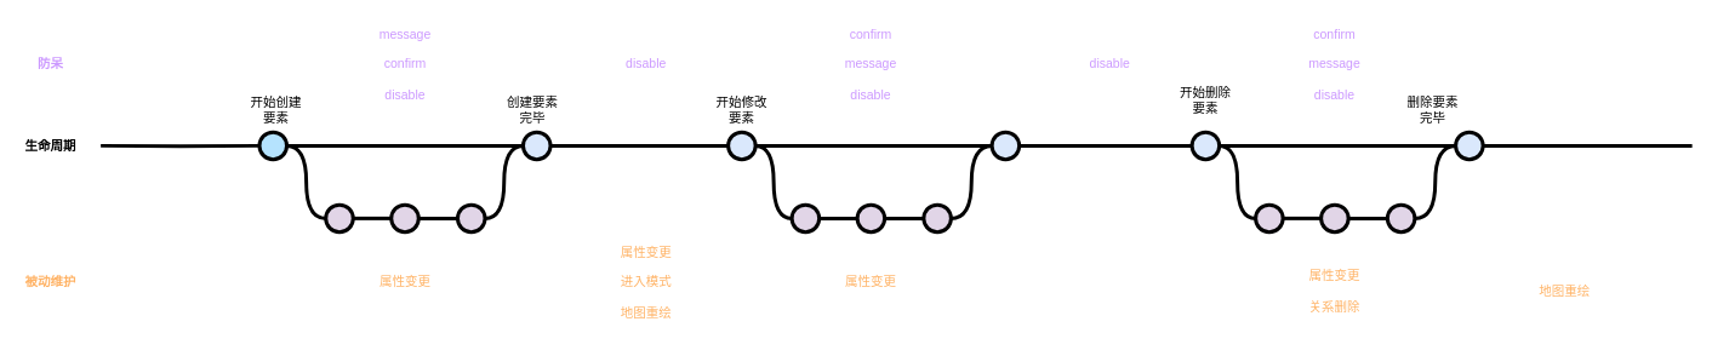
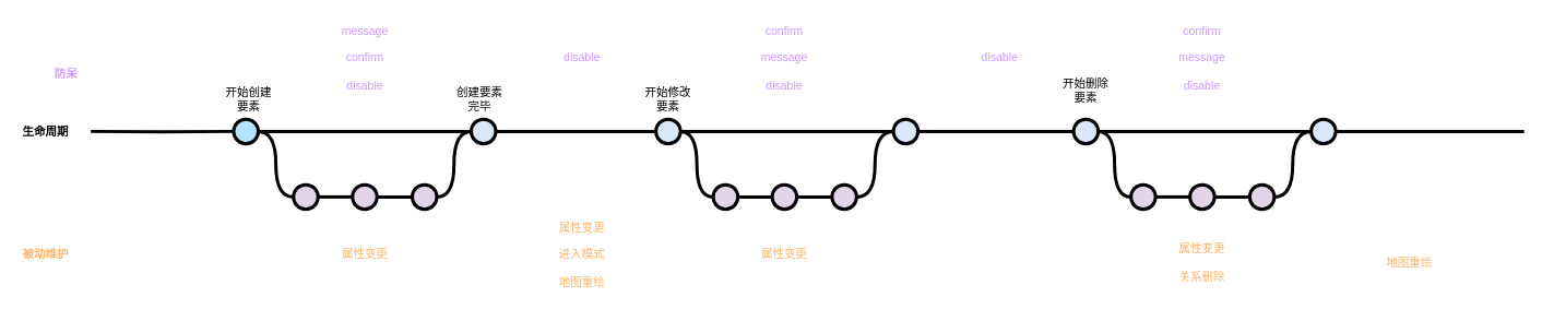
  <mxCell id="0" />
  <mxCell id="1" parent="0" />
  <mxCell id="2" value="" style="edgeStyle=orthogonalEdgeStyle;rounded=0;html=1;jettySize=auto;orthogonalLoop=1;plain-blue;endArrow=none;endFill=0;strokeWidth=4;strokeColor=#000000;" parent="1" source="4" target="6" edge="1"><mxGeometry x="304.5" y="180" as="geometry" /></mxCell>
  <mxCell id="3" style="edgeStyle=orthogonalEdgeStyle;curved=1;rounded=0;html=1;exitX=1;exitY=0.5;exitPerimeter=0;entryX=0;entryY=0.5;entryPerimeter=0;endArrow=none;endFill=0;jettySize=auto;orthogonalLoop=1;strokeWidth=4;fontSize=15;" parent="1" source="4" target="14" edge="1"><mxGeometry relative="1" as="geometry" /></mxCell>
  <mxCell id="4" value="" style="verticalLabelPosition=bottom;verticalAlign=top;html=1;strokeWidth=4;shape=mxgraph.flowchart.on-page_reference;plain-blue;gradientColor=none;fillColor=#B5E3Fe;strokeColor=#000000;" parent="1" vertex="1"><mxGeometry x="284.5" y="145" width="30" height="30" as="geometry" /></mxCell>
  <mxCell id="5" value="" style="edgeStyle=orthogonalEdgeStyle;curved=1;rounded=0;orthogonalLoop=1;jettySize=auto;html=1;endArrow=none;endFill=0;strokeWidth=4;fontFamily=Courier New;fontSize=16;" parent="1" source="6" target="8" edge="1"><mxGeometry relative="1" as="geometry" /></mxCell>
  <mxCell id="6" value="" style="verticalLabelPosition=bottom;verticalAlign=top;html=1;strokeWidth=4;shape=mxgraph.flowchart.on-page_reference;plain-blue;gradientColor=none;strokeColor=#000000;" parent="1" vertex="1"><mxGeometry x="574.5" y="145" width="30" height="30" as="geometry" /></mxCell>
  <mxCell id="7" value="" style="edgeStyle=orthogonalEdgeStyle;curved=1;rounded=0;orthogonalLoop=1;jettySize=auto;html=1;endArrow=none;endFill=0;strokeWidth=4;fontFamily=Courier New;fontSize=16;entryX=0;entryY=0.5;entryDx=0;entryDy=0;entryPerimeter=0;" parent="1" source="8" target="24" edge="1"><mxGeometry relative="1" as="geometry"><mxPoint x="946.75" y="240" as="targetPoint" /></mxGeometry></mxCell>
  <mxCell id="8" value="" style="verticalLabelPosition=bottom;verticalAlign=top;html=1;strokeWidth=4;shape=mxgraph.flowchart.on-page_reference;plain-blue;gradientColor=none;strokeColor=#000000;" parent="1" vertex="1"><mxGeometry x="800" y="145" width="30" height="30" as="geometry" /></mxCell>
  <mxCell id="9" value="" style="edgeStyle=orthogonalEdgeStyle;curved=1;rounded=0;orthogonalLoop=1;jettySize=auto;html=1;endArrow=none;endFill=0;strokeWidth=4;fontFamily=Courier New;fontSize=16;exitX=1;exitY=0.5;exitDx=0;exitDy=0;exitPerimeter=0;" parent="1" source="8" target="10" edge="1"><mxGeometry relative="1" as="geometry"><mxPoint x="1020" y="160" as="sourcePoint" /></mxGeometry></mxCell>
  <mxCell id="10" value="" style="verticalLabelPosition=bottom;verticalAlign=top;html=1;strokeWidth=4;shape=mxgraph.flowchart.on-page_reference;plain-blue;gradientColor=none;strokeColor=#000000;" parent="1" vertex="1"><mxGeometry x="1090" y="145" width="30" height="30" as="geometry" /></mxCell>
  <mxCell id="11" value="" style="edgeStyle=orthogonalEdgeStyle;rounded=0;html=1;jettySize=auto;orthogonalLoop=1;strokeWidth=4;endArrow=none;endFill=0;" parent="1" target="4" edge="1"><mxGeometry x="204.5" y="180" as="geometry"><mxPoint x="110" y="160" as="sourcePoint" /></mxGeometry></mxCell>
  <mxCell id="12" value="生命周期" style="text;html=1;strokeColor=none;fillColor=none;align=center;verticalAlign=middle;whiteSpace=wrap;overflow=hidden;fontSize=14;fontStyle=1;fontFamily=Courier New;" parent="1" vertex="1"><mxGeometry x="20" y="150" width="70" height="20" as="geometry" /></mxCell>
  <mxCell id="13" style="edgeStyle=orthogonalEdgeStyle;curved=1;rounded=0;html=1;exitX=1;exitY=0.5;exitPerimeter=0;entryX=0;entryY=0.5;entryPerimeter=0;endArrow=none;endFill=0;jettySize=auto;orthogonalLoop=1;strokeWidth=4;fontSize=15;" parent="1" source="14" target="16" edge="1"><mxGeometry relative="1" as="geometry" /></mxCell>
  <mxCell id="14" value="" style="verticalLabelPosition=bottom;verticalAlign=top;html=1;strokeWidth=4;shape=mxgraph.flowchart.on-page_reference;plain-purple;gradientColor=none;strokeColor=#000000;" parent="1" vertex="1"><mxGeometry x="357.5" y="225" width="30" height="30" as="geometry" /></mxCell>
  <mxCell id="15" style="edgeStyle=orthogonalEdgeStyle;curved=1;rounded=0;html=1;exitX=1;exitY=0.5;exitPerimeter=0;entryX=0;entryY=0.5;entryPerimeter=0;endArrow=none;endFill=0;jettySize=auto;orthogonalLoop=1;strokeWidth=4;fontSize=15;" parent="1" source="16" target="18" edge="1"><mxGeometry relative="1" as="geometry" /></mxCell>
  <mxCell id="16" value="" style="verticalLabelPosition=bottom;verticalAlign=top;html=1;strokeWidth=4;shape=mxgraph.flowchart.on-page_reference;plain-purple;gradientColor=none;strokeColor=#000000;" parent="1" vertex="1"><mxGeometry x="429.5" y="225" width="30" height="30" as="geometry" /></mxCell>
  <mxCell id="17" style="edgeStyle=orthogonalEdgeStyle;curved=1;rounded=0;html=1;exitX=1;exitY=0.5;exitPerimeter=0;entryX=0;entryY=0.5;entryPerimeter=0;endArrow=none;endFill=0;jettySize=auto;orthogonalLoop=1;strokeWidth=4;fontSize=15;" parent="1" source="18" target="6" edge="1"><mxGeometry relative="1" as="geometry" /></mxCell>
  <mxCell id="18" value="" style="verticalLabelPosition=bottom;verticalAlign=top;html=1;strokeWidth=4;shape=mxgraph.flowchart.on-page_reference;plain-purple;gradientColor=none;strokeColor=#000000;" parent="1" vertex="1"><mxGeometry x="502.5" y="225" width="30" height="30" as="geometry" /></mxCell>
  <mxCell id="19" value="开始创建要素" style="text;html=1;strokeColor=none;fillColor=none;align=center;verticalAlign=middle;whiteSpace=wrap;overflow=hidden;fontSize=14;" parent="1" vertex="1"><mxGeometry x="268.38" y="100" width="70" height="40" as="geometry" /></mxCell>
  <mxCell id="20" value="" style="edgeStyle=orthogonalEdgeStyle;curved=1;rounded=0;orthogonalLoop=1;jettySize=auto;html=1;endArrow=none;endFill=0;strokeWidth=4;fontFamily=Courier New;fontSize=16;entryX=0;entryY=0.5;entryDx=0;entryDy=0;entryPerimeter=0;exitX=1;exitY=0.5;exitDx=0;exitDy=0;exitPerimeter=0;" parent="1" source="27" target="10" edge="1"><mxGeometry relative="1" as="geometry"><mxPoint x="1022.25" y="240" as="targetPoint" /><mxPoint x="976.75" y="240" as="sourcePoint" /></mxGeometry></mxCell>
  <mxCell id="21" value="创建要素完毕" style="text;html=1;strokeColor=none;fillColor=none;align=center;verticalAlign=middle;whiteSpace=wrap;overflow=hidden;fontSize=14;" vertex="1" parent="1"><mxGeometry x="550" y="100" width="70" height="40" as="geometry" /></mxCell>
  <mxCell id="22" value="开始修改要素" style="text;html=1;strokeColor=none;fillColor=none;align=center;verticalAlign=middle;whiteSpace=wrap;overflow=hidden;fontSize=14;" vertex="1" parent="1"><mxGeometry x="780" y="100" width="70" height="40" as="geometry" /></mxCell>
  <mxCell id="23" style="edgeStyle=orthogonalEdgeStyle;curved=1;rounded=0;html=1;exitX=1;exitY=0.5;exitPerimeter=0;entryX=0;entryY=0.5;entryPerimeter=0;endArrow=none;endFill=0;jettySize=auto;orthogonalLoop=1;strokeWidth=4;fontSize=15;" edge="1" parent="1" source="24" target="26"><mxGeometry relative="1" as="geometry" /></mxCell>
  <mxCell id="24" value="" style="verticalLabelPosition=bottom;verticalAlign=top;html=1;strokeWidth=4;shape=mxgraph.flowchart.on-page_reference;plain-purple;gradientColor=none;strokeColor=#000000;" vertex="1" parent="1"><mxGeometry x="870" y="225" width="30" height="30" as="geometry" /></mxCell>
  <mxCell id="25" style="edgeStyle=orthogonalEdgeStyle;curved=1;rounded=0;html=1;exitX=1;exitY=0.5;exitPerimeter=0;entryX=0;entryY=0.5;entryPerimeter=0;endArrow=none;endFill=0;jettySize=auto;orthogonalLoop=1;strokeWidth=4;fontSize=15;" edge="1" parent="1" source="26" target="27"><mxGeometry relative="1" as="geometry" /></mxCell>
  <mxCell id="26" value="" style="verticalLabelPosition=bottom;verticalAlign=top;html=1;strokeWidth=4;shape=mxgraph.flowchart.on-page_reference;plain-purple;gradientColor=none;strokeColor=#000000;" vertex="1" parent="1"><mxGeometry x="942" y="225" width="30" height="30" as="geometry" /></mxCell>
  <mxCell id="27" value="" style="verticalLabelPosition=bottom;verticalAlign=top;html=1;strokeWidth=4;shape=mxgraph.flowchart.on-page_reference;plain-purple;gradientColor=none;strokeColor=#000000;" vertex="1" parent="1"><mxGeometry x="1015" y="225" width="30" height="30" as="geometry" /></mxCell>
  <mxCell id="28" value="" style="edgeStyle=orthogonalEdgeStyle;curved=1;rounded=0;orthogonalLoop=1;jettySize=auto;html=1;endArrow=none;endFill=0;strokeWidth=4;fontFamily=Courier New;fontSize=16;entryX=0;entryY=0.5;entryDx=0;entryDy=0;entryPerimeter=0;" edge="1" parent="1" source="29" target="36"><mxGeometry relative="1" as="geometry"><mxPoint x="1456.75" y="240" as="targetPoint" /></mxGeometry></mxCell>
  <mxCell id="29" value="" style="verticalLabelPosition=bottom;verticalAlign=top;html=1;strokeWidth=4;shape=mxgraph.flowchart.on-page_reference;plain-blue;gradientColor=none;strokeColor=#000000;" vertex="1" parent="1"><mxGeometry x="1310" y="145" width="30" height="30" as="geometry" /></mxCell>
  <mxCell id="30" value="" style="edgeStyle=orthogonalEdgeStyle;curved=1;rounded=0;orthogonalLoop=1;jettySize=auto;html=1;endArrow=none;endFill=0;strokeWidth=4;fontFamily=Courier New;fontSize=16;exitX=1;exitY=0.5;exitDx=0;exitDy=0;exitPerimeter=0;" edge="1" parent="1" source="29" target="31"><mxGeometry relative="1" as="geometry"><mxPoint x="1530" y="160" as="sourcePoint" /></mxGeometry></mxCell>
  <mxCell id="31" value="" style="verticalLabelPosition=bottom;verticalAlign=top;html=1;strokeWidth=4;shape=mxgraph.flowchart.on-page_reference;plain-blue;gradientColor=none;strokeColor=#000000;" vertex="1" parent="1"><mxGeometry x="1600" y="145" width="30" height="30" as="geometry" /></mxCell>
  <mxCell id="32" value="" style="edgeStyle=orthogonalEdgeStyle;curved=1;rounded=0;orthogonalLoop=1;jettySize=auto;html=1;endArrow=none;endFill=0;strokeWidth=4;fontFamily=Courier New;fontSize=16;entryX=0;entryY=0.5;entryDx=0;entryDy=0;entryPerimeter=0;exitX=1;exitY=0.5;exitDx=0;exitDy=0;exitPerimeter=0;" edge="1" parent="1" source="39" target="31"><mxGeometry relative="1" as="geometry"><mxPoint x="1532.25" y="240" as="targetPoint" /><mxPoint x="1486.75" y="240" as="sourcePoint" /></mxGeometry></mxCell>
  <mxCell id="33" value="开始删除要素" style="text;html=1;strokeColor=none;fillColor=none;align=center;verticalAlign=middle;whiteSpace=wrap;overflow=hidden;fontSize=14;" vertex="1" parent="1"><mxGeometry x="1290" y="90" width="70" height="40" as="geometry" /></mxCell>
- <mxCell id="34" value="删除要素完毕" style="text;html=1;strokeColor=none;fillColor=none;align=center;verticalAlign=middle;whiteSpace=wrap;overflow=hidden;fontSize=14;" vertex="1" parent="1"><mxGeometry x="1540" y="100" width="70" height="40" as="geometry" /></mxCell>
  <mxCell id="35" style="edgeStyle=orthogonalEdgeStyle;curved=1;rounded=0;html=1;exitX=1;exitY=0.5;exitPerimeter=0;entryX=0;entryY=0.5;entryPerimeter=0;endArrow=none;endFill=0;jettySize=auto;orthogonalLoop=1;strokeWidth=4;fontSize=15;" edge="1" parent="1" source="36" target="38"><mxGeometry relative="1" as="geometry" /></mxCell>
  <mxCell id="36" value="" style="verticalLabelPosition=bottom;verticalAlign=top;html=1;strokeWidth=4;shape=mxgraph.flowchart.on-page_reference;plain-purple;gradientColor=none;strokeColor=#000000;" vertex="1" parent="1"><mxGeometry x="1380" y="225" width="30" height="30" as="geometry" /></mxCell>
  <mxCell id="37" style="edgeStyle=orthogonalEdgeStyle;curved=1;rounded=0;html=1;exitX=1;exitY=0.5;exitPerimeter=0;entryX=0;entryY=0.5;entryPerimeter=0;endArrow=none;endFill=0;jettySize=auto;orthogonalLoop=1;strokeWidth=4;fontSize=15;" edge="1" parent="1" source="38" target="39"><mxGeometry relative="1" as="geometry" /></mxCell>
  <mxCell id="38" value="" style="verticalLabelPosition=bottom;verticalAlign=top;html=1;strokeWidth=4;shape=mxgraph.flowchart.on-page_reference;plain-purple;gradientColor=none;strokeColor=#000000;" vertex="1" parent="1"><mxGeometry x="1452" y="225" width="30" height="30" as="geometry" /></mxCell>
  <mxCell id="39" value="" style="verticalLabelPosition=bottom;verticalAlign=top;html=1;strokeWidth=4;shape=mxgraph.flowchart.on-page_reference;plain-purple;gradientColor=none;strokeColor=#000000;" vertex="1" parent="1"><mxGeometry x="1525" y="225" width="30" height="30" as="geometry" /></mxCell>
  <mxCell id="40" value="" style="edgeStyle=orthogonalEdgeStyle;curved=1;rounded=0;orthogonalLoop=1;jettySize=auto;html=1;endArrow=none;endFill=0;strokeWidth=4;fontFamily=Courier New;fontSize=16;exitX=1;exitY=0.5;exitDx=0;exitDy=0;exitPerimeter=0;entryX=0;entryY=0.5;entryDx=0;entryDy=0;entryPerimeter=0;" edge="1" parent="1" source="10" target="29"><mxGeometry relative="1" as="geometry"><mxPoint x="1140" y="210" as="sourcePoint" /><mxPoint x="1400" y="210" as="targetPoint" /></mxGeometry></mxCell>
  <mxCell id="41" value="" style="edgeStyle=orthogonalEdgeStyle;curved=1;rounded=0;orthogonalLoop=1;jettySize=auto;html=1;endArrow=none;endFill=0;strokeWidth=4;fontFamily=Courier New;fontSize=16;exitX=1;exitY=0.5;exitDx=0;exitDy=0;exitPerimeter=0;" edge="1" parent="1" source="31"><mxGeometry relative="1" as="geometry"><mxPoint x="1640" y="159.5" as="sourcePoint" /><mxPoint x="1860" y="160" as="targetPoint" /></mxGeometry></mxCell>
- <mxCell id="42" value="防呆" style="text;html=1;strokeColor=none;fillColor=none;align=center;verticalAlign=middle;whiteSpace=wrap;overflow=hidden;fontSize=14;fontStyle=1;fontFamily=Courier New;fontColor=#CC99FF;" vertex="1" parent="1"><mxGeometry x="20" y="60" width="70" height="20" as="geometry" /></mxCell>
+ <mxCell id="42" value="防呆" style="text;html=1;strokeColor=none;fillColor=none;align=center;verticalAlign=middle;whiteSpace=wrap;overflow=hidden;fontSize=14;fontStyle=1;fontFamily=Courier New;fontColor=#CC99FF;" vertex="1" parent="1"><mxGeometry x="45" y="80" width="70" height="20" as="geometry" /></mxCell>
  <mxCell id="43" value="被动维护" style="text;html=1;strokeColor=none;fillColor=none;align=center;verticalAlign=middle;whiteSpace=wrap;overflow=hidden;fontSize=14;fontStyle=1;fontFamily=Courier New;fontColor=#FFB366;" vertex="1" parent="1"><mxGeometry x="20" y="300" width="70" height="20" as="geometry" /></mxCell>
  <mxCell id="44" value="&lt;span style=&quot;font-size: 14px;&quot;&gt;message&lt;/span&gt;&lt;div&gt;&lt;span style=&quot;font-size: 14px;&quot;&gt;&lt;br&gt;&lt;/span&gt;&lt;/div&gt;&lt;div&gt;&lt;span style=&quot;font-size: 14px;&quot;&gt;confirm&lt;/span&gt;&lt;/div&gt;&lt;div&gt;&lt;span style=&quot;font-size: 14px;&quot;&gt;&lt;br&gt;&lt;/span&gt;&lt;/div&gt;&lt;div&gt;&lt;span style=&quot;font-size: 14px;&quot;&gt;disable&lt;/span&gt;&lt;/div&gt;" style="text;html=1;align=center;verticalAlign=middle;whiteSpace=wrap;rounded=0;fontColor=#CC99FF;" vertex="1" parent="1"><mxGeometry x="414.5" y="20" width="60" height="100" as="geometry" /></mxCell>
  <mxCell id="45" value="&lt;span style=&quot;font-size: 14px;&quot;&gt;disable&lt;/span&gt;" style="text;html=1;align=center;verticalAlign=middle;whiteSpace=wrap;rounded=0;fontColor=#CC99FF;" vertex="1" parent="1"><mxGeometry x="680" y="20" width="60" height="100" as="geometry" /></mxCell>
  <mxCell id="46" value="&lt;span style=&quot;font-size: 14px;&quot;&gt;confirm&lt;/span&gt;&lt;div&gt;&lt;span style=&quot;font-size: 14px;&quot;&gt;&lt;br&gt;&lt;/span&gt;&lt;/div&gt;&lt;div&gt;&lt;span style=&quot;font-size: 14px;&quot;&gt;message&lt;/span&gt;&lt;/div&gt;&lt;div&gt;&lt;span style=&quot;font-size: 14px;&quot;&gt;&lt;br&gt;&lt;/span&gt;&lt;/div&gt;&lt;div&gt;&lt;span style=&quot;font-size: 14px;&quot;&gt;disable&lt;/span&gt;&lt;/div&gt;" style="text;html=1;align=center;verticalAlign=middle;whiteSpace=wrap;rounded=0;fontColor=#CC99FF;" vertex="1" parent="1"><mxGeometry x="927" y="20" width="60" height="100" as="geometry" /></mxCell>
  <mxCell id="47" value="&lt;span style=&quot;font-size: 14px;&quot;&gt;disable&lt;/span&gt;" style="text;html=1;align=center;verticalAlign=middle;whiteSpace=wrap;rounded=0;fontColor=#CC99FF;" vertex="1" parent="1"><mxGeometry x="1190" y="20" width="60" height="100" as="geometry" /></mxCell>
  <mxCell id="48" value="&lt;span style=&quot;font-size: 14px;&quot;&gt;confirm&lt;/span&gt;&lt;div&gt;&lt;span style=&quot;font-size: 14px;&quot;&gt;&lt;br&gt;&lt;/span&gt;&lt;/div&gt;&lt;div&gt;&lt;span style=&quot;font-size: 14px;&quot;&gt;message&lt;/span&gt;&lt;/div&gt;&lt;div&gt;&lt;span style=&quot;font-size: 14px;&quot;&gt;&lt;br&gt;&lt;/span&gt;&lt;/div&gt;&lt;div&gt;&lt;span style=&quot;font-size: 14px;&quot;&gt;disable&lt;/span&gt;&lt;/div&gt;" style="text;html=1;align=center;verticalAlign=middle;whiteSpace=wrap;rounded=0;fontColor=#CC99FF;" vertex="1" parent="1"><mxGeometry x="1437" y="20" width="60" height="100" as="geometry" /></mxCell>
  <mxCell id="49" value="&lt;font color=&quot;#ffb366&quot;&gt;&lt;span style=&quot;font-size: 14px;&quot;&gt;属性变更&lt;/span&gt;&lt;/font&gt;" style="text;html=1;align=center;verticalAlign=middle;whiteSpace=wrap;rounded=0;fontColor=#CC99FF;" vertex="1" parent="1"><mxGeometry x="414.5" y="260" width="60" height="100" as="geometry" /></mxCell>
  <mxCell id="50" value="&lt;font color=&quot;#ffb366&quot;&gt;&lt;span style=&quot;font-size: 14px;&quot;&gt;属性变更&lt;/span&gt;&lt;/font&gt;&lt;div&gt;&lt;font color=&quot;#ffb366&quot;&gt;&lt;span style=&quot;font-size: 14px;&quot;&gt;&lt;br&gt;&lt;/span&gt;&lt;/font&gt;&lt;/div&gt;&lt;div&gt;&lt;font color=&quot;#ffb366&quot;&gt;&lt;span style=&quot;font-size: 14px;&quot;&gt;进入模式&lt;/span&gt;&lt;/font&gt;&lt;/div&gt;&lt;div&gt;&lt;font color=&quot;#ffb366&quot;&gt;&lt;span style=&quot;font-size: 14px;&quot;&gt;&lt;br&gt;&lt;/span&gt;&lt;/font&gt;&lt;/div&gt;&lt;div&gt;&lt;font color=&quot;#ffb366&quot;&gt;&lt;span style=&quot;font-size: 14px;&quot;&gt;地图重绘&lt;/span&gt;&lt;/font&gt;&lt;/div&gt;" style="text;html=1;align=center;verticalAlign=middle;whiteSpace=wrap;rounded=0;fontColor=#CC99FF;" vertex="1" parent="1"><mxGeometry x="680" y="260" width="60" height="100" as="geometry" /></mxCell>
  <mxCell id="51" value="&lt;font color=&quot;#ffb366&quot;&gt;&lt;span style=&quot;font-size: 14px;&quot;&gt;属性变更&lt;/span&gt;&lt;/font&gt;" style="text;html=1;align=center;verticalAlign=middle;whiteSpace=wrap;rounded=0;fontColor=#CC99FF;" vertex="1" parent="1"><mxGeometry x="927" y="260" width="60" height="100" as="geometry" /></mxCell>
  <mxCell id="52" value="&lt;font color=&quot;#ffb366&quot;&gt;&lt;span style=&quot;font-size: 14px;&quot;&gt;属性变更&lt;/span&gt;&lt;/font&gt;&lt;div&gt;&lt;font color=&quot;#ffb366&quot;&gt;&lt;span style=&quot;font-size: 14px;&quot;&gt;&lt;br&gt;&lt;/span&gt;&lt;/font&gt;&lt;/div&gt;&lt;div&gt;&lt;font color=&quot;#ffb366&quot;&gt;&lt;span style=&quot;font-size: 14px;&quot;&gt;关系删除&lt;/span&gt;&lt;/font&gt;&lt;/div&gt;" style="text;html=1;align=center;verticalAlign=middle;whiteSpace=wrap;rounded=0;fontColor=#CC99FF;" vertex="1" parent="1"><mxGeometry x="1437" y="270" width="60" height="100" as="geometry" /></mxCell>
  <mxCell id="53" value="&lt;font color=&quot;#ffb366&quot;&gt;&lt;span style=&quot;font-size: 14px;&quot;&gt;地图重绘&lt;/span&gt;&lt;/font&gt;" style="text;html=1;align=center;verticalAlign=middle;whiteSpace=wrap;rounded=0;fontColor=#CC99FF;" vertex="1" parent="1"><mxGeometry x="1690" y="270" width="60" height="100" as="geometry" /></mxCell>
